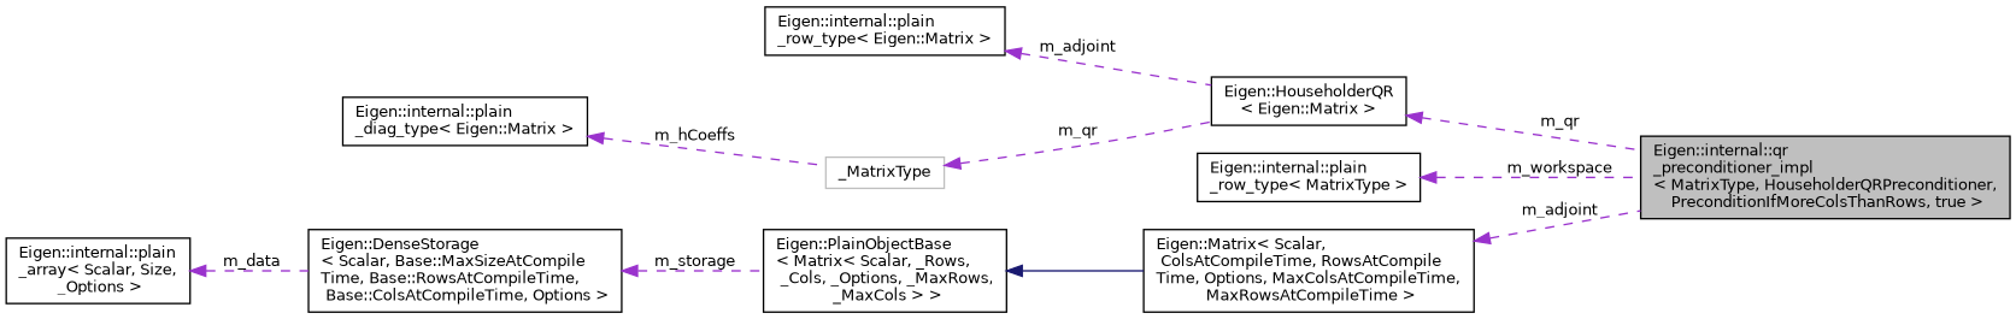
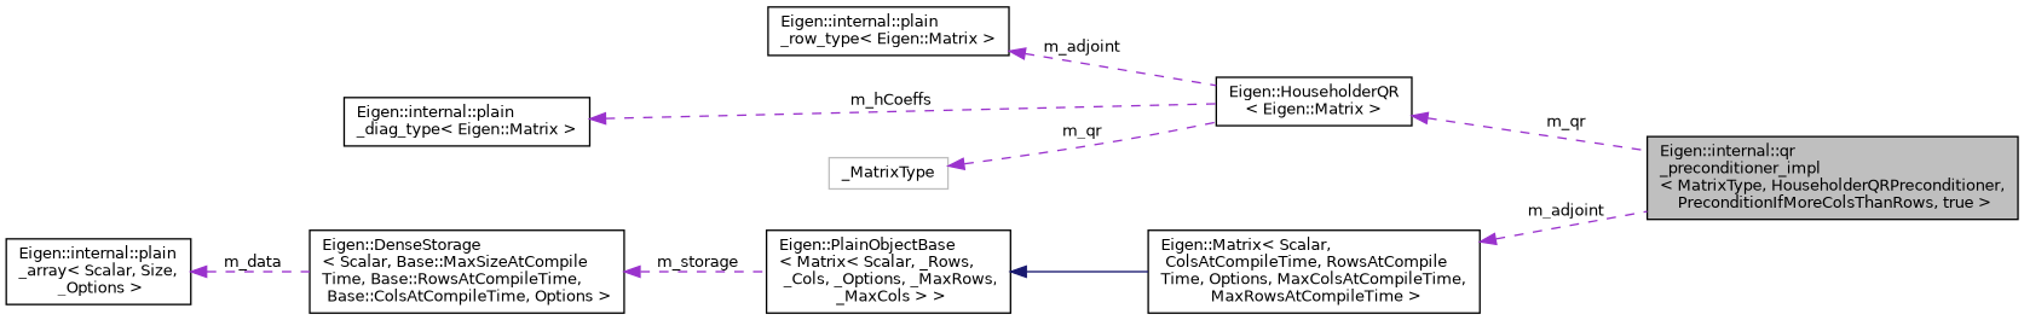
  digraph {
    rankdir=LR
    node [color=black fillcolor=white fontname=Helvetica fontsize=10 shape=record style=filled]
    edge [color=darkorchid3 dir=back fontname=Helvetica fontsize=10 labelfontname=Helvetica labelfontsize=10 style=dashed]
    n1 [fillcolor=grey75 fontcolor=black height=0.2 label="Eigen::internal::qr\l_preconditioner_impl\l\< MatrixType, HouseholderQRPreconditioner,\l PreconditionIfMoreColsThanRows, true \>" width=0.4]
    n2 [height=0.2 label="Eigen::HouseholderQR\l\< Eigen::Matrix \>" width=0.4]
    n3 [height=0.2 label="Eigen::internal::plain\l_row_type\< Eigen::Matrix \>" width=0.4]
    n4 [color=grey75 height=0.2 label=_MatrixType width=0.4]
    n5 [height=0.2 label="Eigen::internal::plain\l_diag_type\< Eigen::Matrix \>" width=0.4]
-   n6 [height=0.2 label="Eigen::internal::plain\l_row_type\< MatrixType \>" width=0.4]
    n7 [height=0.2 label="Eigen::Matrix\< Scalar,\l ColsAtCompileTime, RowsAtCompile\lTime, Options, MaxColsAtCompileTime,\l MaxRowsAtCompileTime \>" width=0.4]
    n8 [height=0.2 label="Eigen::PlainObjectBase\l\< Matrix\< Scalar, _Rows,\l _Cols, _Options, _MaxRows,\l _MaxCols \> \>" width=0.4]
    n9 [height=0.2 label="Eigen::DenseStorage\l\< Scalar, Base::MaxSizeAtCompile\lTime, Base::RowsAtCompileTime,\l Base::ColsAtCompileTime, Options \>" width=0.4]
    n10 [height=0.2 label="Eigen::internal::plain\l_array\< Scalar, Size,\l _Options \>" width=0.4]
    n2 -> n1 [label=" m_qr"]
    n3 -> n2 [label=" m_adjoint"]
    n4 -> n2 [label=" m_qr"]
-   n5 -> n4 [label=" m_hCoeffs"]
-   n6 -> n1 [label=" m_workspace"]
+   n5 -> n2 [label=" m_hCoeffs"]
    n7 -> n1 [label=" m_adjoint"]
    n8 -> n7 [color=midnightblue style=solid]
    n9 -> n8 [label=" m_storage"]
    n10 -> n9 [label=" m_data"]
  }
